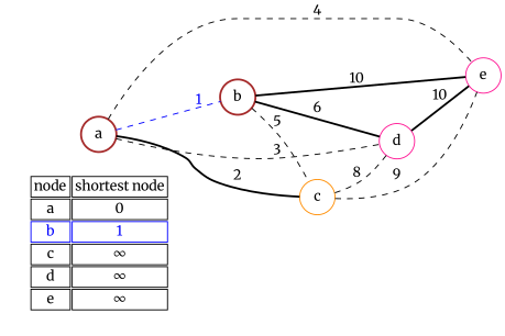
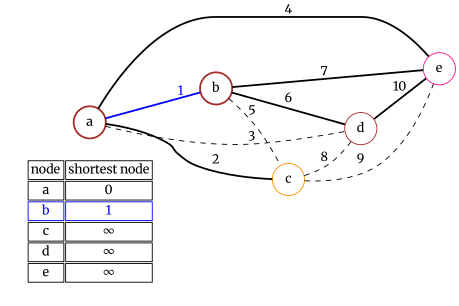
  graph {
    fontname=Merriweather
    rankdir=LR
    scale=3
    node [color=brown fontname=Merriweather shape=circle]
    edge [fontname=Merriweather style=dashed]
    n1 [color=blue label=<<table border="1" color="white">       <tr><td align="center" port="tree" color="black">node</td><td align="center" port="tree" color="black">shortest node</td></tr>       <tr><td align="center" port="tree" color="black">a</td><td align="center" port="tree" color="black">0</td></tr>       <tr><td align="center" port="tree" color="blue"><font color="blue">b</font></td><td align="center" port="tree" color="blue"><font color="blue">1</font></td></tr>       <tr><td align="center" port="tree" color="black">c</td><td align="center" port="tree" color="black">&infin;</td></tr>       <tr><td align="center" port="tree" color="black">d</td><td align="center" port="tree" color="black">&infin;</td></tr>       <tr><td align="center" port="tree" color="black">e</td><td align="center" port="tree" color="black">&infin;</td></tr>       </table>> shape=none]
    n2 [label=a style=bold]
    n3 [label=b style=bold]
    n4 [color=darkorange label=c]
-   n5 [color=deeppink label=d]
+   n5 [label=d]
    n6 [color=deeppink label=e]
    subgraph cluster_1 {
      color=white
      n1
    }
-   n2 -- n3 [color=blue fontcolor=blue label=1]
+   n2 -- n3 [color=blue fontcolor=blue label=1 style=bold]
    n2 -- n4 [label=2 style=bold]
    n2 -- n5 [label=3]
-   n2 -- n6 [label=4]
+   n2 -- n6 [label=4 style=bold]
    n3 -- n4 [label=5]
    n3 -- n5 [label=6 style=bold]
-   n3 -- n6 [label=10 style=bold]
+   n3 -- n6 [label=7 style=bold]
    n4 -- n5 [label=8]
    n4 -- n6 [label=9]
    n5 -- n6 [label=10 style=bold]
  }
